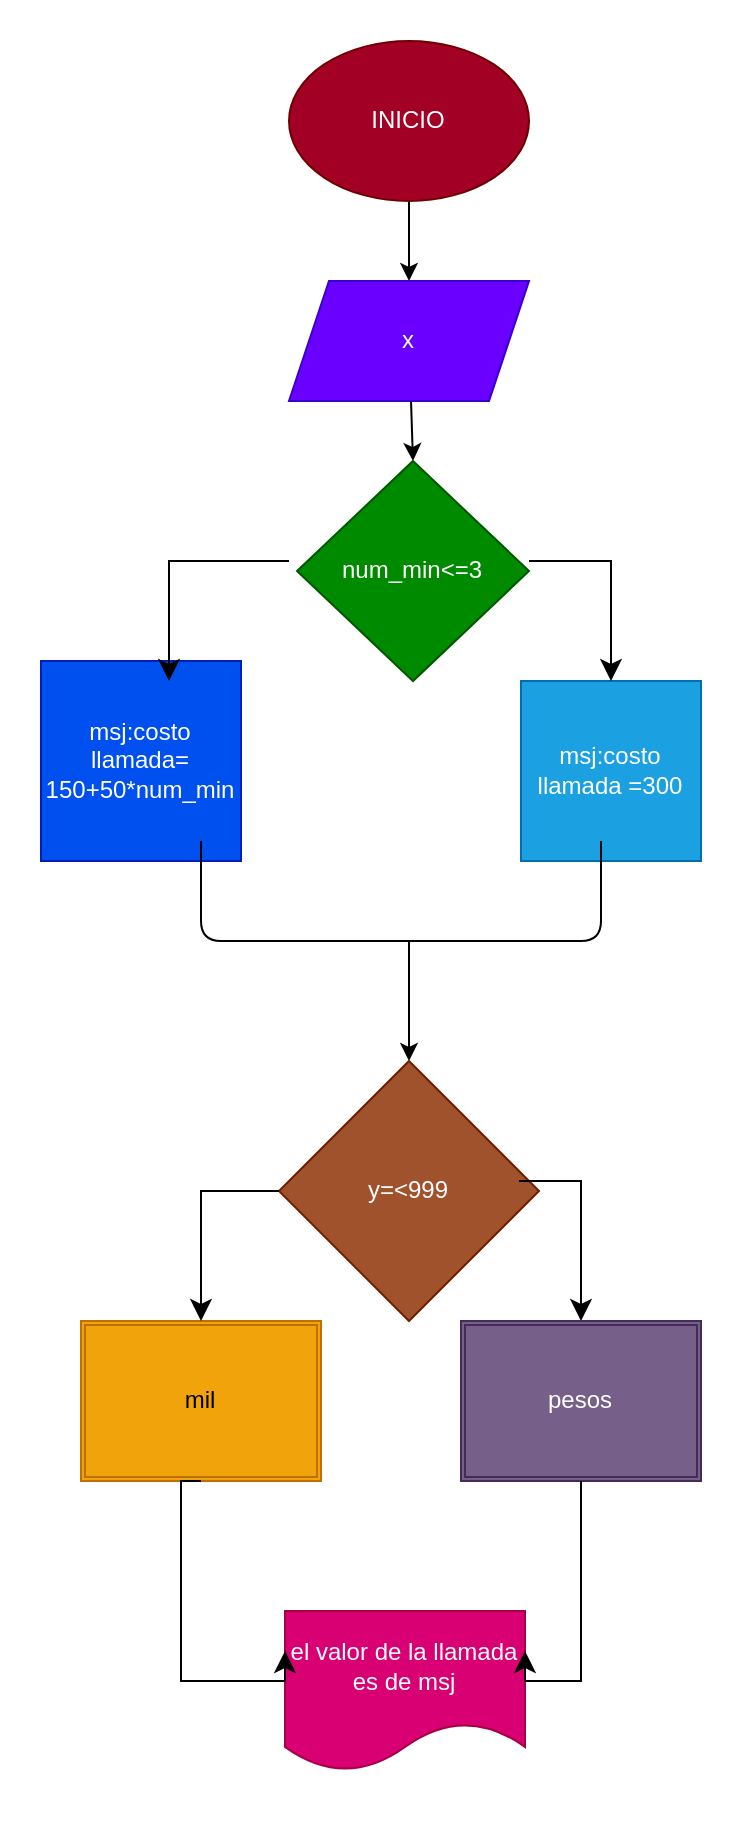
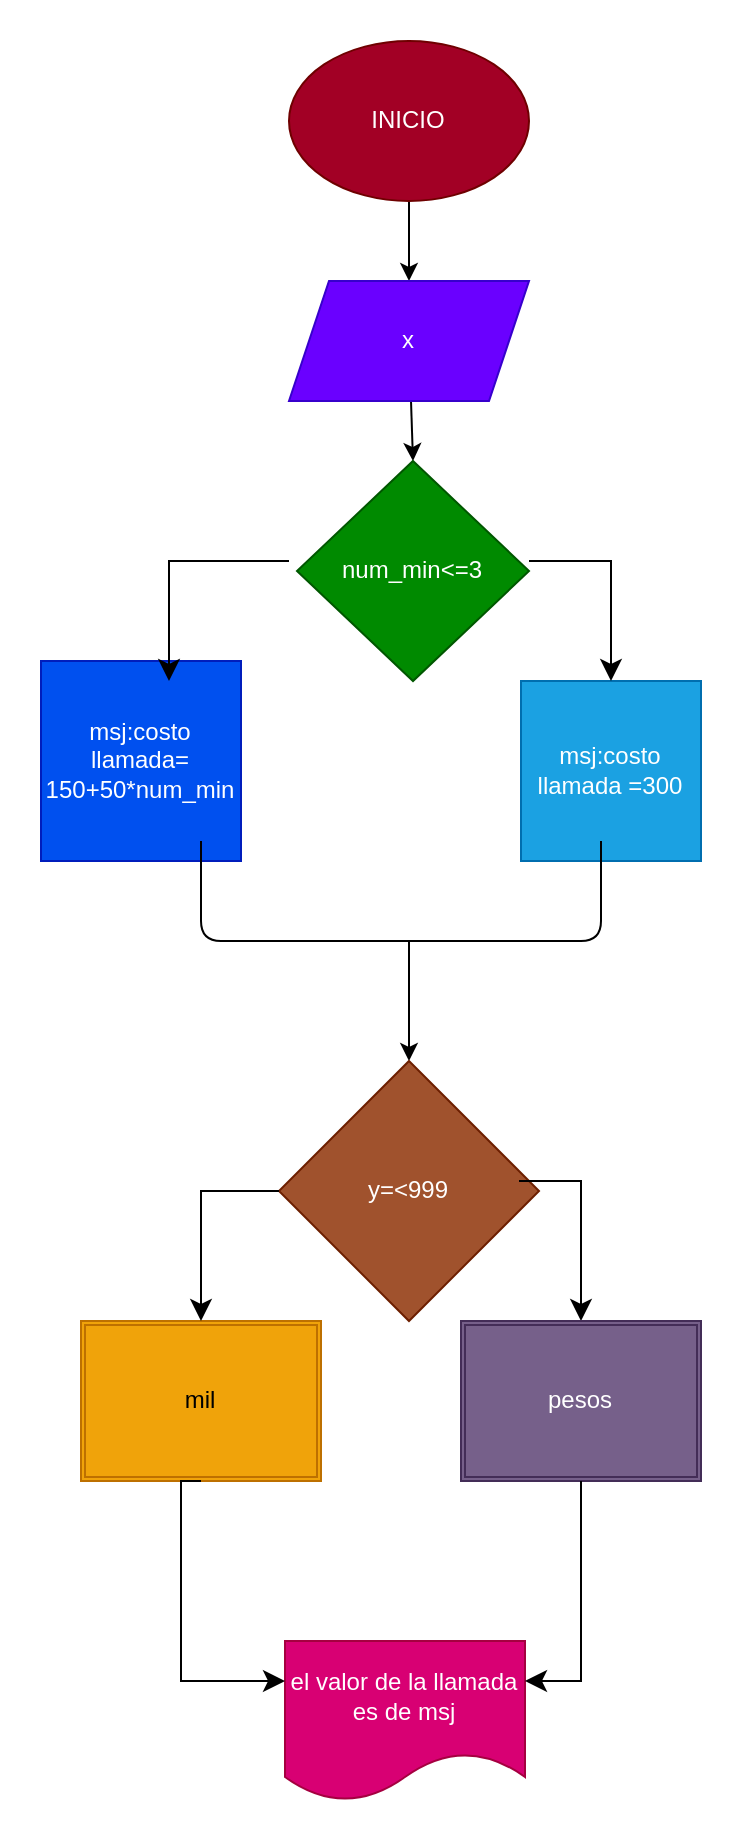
  <mxCell id="0" />
  <mxCell id="1" parent="0" />
  <mxCell id="2" style="edgeStyle=none;html=1;" parent="1" source="3" target="5" edge="1"><mxGeometry relative="1" as="geometry" /></mxCell>
  <mxCell id="3" value="INICIO" style="ellipse;whiteSpace=wrap;html=1;fillColor=#a20025;fontColor=#ffffff;strokeColor=#6F0000;" parent="1" vertex="1"><mxGeometry x="144" y="20" width="120" height="80" as="geometry" /></mxCell>
  <mxCell id="4" style="edgeStyle=none;html=1;entryX=0.5;entryY=0;entryDx=0;entryDy=0;" parent="1" source="5" target="6" edge="1"><mxGeometry relative="1" as="geometry" /></mxCell>
  <mxCell id="5" value="x" style="shape=parallelogram;perimeter=parallelogramPerimeter;whiteSpace=wrap;html=1;fixedSize=1;fillColor=#6a00ff;fontColor=#ffffff;strokeColor=#3700CC;" parent="1" vertex="1"><mxGeometry x="144" y="140" width="120" height="60" as="geometry" /></mxCell>
  <mxCell id="6" value="num_min&amp;lt;=3" style="rhombus;whiteSpace=wrap;html=1;fillColor=#008a00;fontColor=#ffffff;strokeColor=#005700;" parent="1" vertex="1"><mxGeometry x="148" y="230" width="116" height="110" as="geometry" /></mxCell>
  <mxCell id="7" value="msj:costo llamada=&lt;br&gt;150+50*num_min" style="whiteSpace=wrap;html=1;aspect=fixed;fillColor=#0050ef;fontColor=#ffffff;strokeColor=#001DBC;" parent="1" vertex="1"><mxGeometry x="20" y="330" width="100" height="100" as="geometry" /></mxCell>
  <mxCell id="8" value="msj:costo llamada =300" style="whiteSpace=wrap;html=1;aspect=fixed;fillColor=#1ba1e2;fontColor=#ffffff;strokeColor=#006EAF;" parent="1" vertex="1"><mxGeometry x="260" y="340" width="90" height="90" as="geometry" /></mxCell>
  <mxCell id="9" value="" style="edgeStyle=segmentEdgeStyle;endArrow=classic;html=1;curved=0;rounded=0;endSize=8;startSize=8;" parent="1" edge="1"><mxGeometry width="50" height="50" relative="1" as="geometry"><mxPoint x="144" y="280" as="sourcePoint" /><mxPoint x="84" y="340" as="targetPoint" /></mxGeometry></mxCell>
  <mxCell id="10" value="" style="edgeStyle=segmentEdgeStyle;endArrow=classic;html=1;curved=0;rounded=0;endSize=8;startSize=8;" parent="1" target="8" edge="1"><mxGeometry width="50" height="50" relative="1" as="geometry"><mxPoint x="264" y="280" as="sourcePoint" /><mxPoint x="310" y="330" as="targetPoint" /></mxGeometry></mxCell>
  <mxCell id="11" value="" style="endArrow=none;html=1;" parent="1" edge="1"><mxGeometry width="50" height="50" relative="1" as="geometry"><mxPoint x="210" y="470" as="sourcePoint" /><mxPoint x="100" y="420" as="targetPoint" /><Array as="points"><mxPoint x="100" y="470" /></Array></mxGeometry></mxCell>
  <mxCell id="12" value="" style="endArrow=none;html=1;" parent="1" edge="1"><mxGeometry width="50" height="50" relative="1" as="geometry"><mxPoint x="210" y="470" as="sourcePoint" /><mxPoint x="300" y="420" as="targetPoint" /><Array as="points"><mxPoint x="300" y="470" /></Array></mxGeometry></mxCell>
  <mxCell id="13" value="" style="endArrow=classic;html=1;" parent="1" edge="1"><mxGeometry width="50" height="50" relative="1" as="geometry"><mxPoint x="204" y="470" as="sourcePoint" /><mxPoint x="204" y="530" as="targetPoint" /></mxGeometry></mxCell>
  <mxCell id="14" value="y=&amp;lt;999" style="rhombus;whiteSpace=wrap;html=1;fillColor=#a0522d;fontColor=#ffffff;strokeColor=#6D1F00;" parent="1" vertex="1"><mxGeometry x="139" y="530" width="130" height="130" as="geometry" /></mxCell>
  <mxCell id="15" value="" style="edgeStyle=segmentEdgeStyle;endArrow=classic;html=1;curved=0;rounded=0;endSize=8;startSize=8;" parent="1" target="16" edge="1"><mxGeometry width="50" height="50" relative="1" as="geometry"><mxPoint x="259" y="590" as="sourcePoint" /><mxPoint x="334" y="670" as="targetPoint" /></mxGeometry></mxCell>
  <mxCell id="16" value="pesos" style="shape=ext;double=1;rounded=0;whiteSpace=wrap;html=1;fillColor=#76608a;fontColor=#ffffff;strokeColor=#432D57;" parent="1" vertex="1"><mxGeometry x="230" y="660" width="120" height="80" as="geometry" /></mxCell>
  <mxCell id="17" value="mil" style="shape=ext;double=1;rounded=0;whiteSpace=wrap;html=1;fillColor=#f0a30a;fontColor=#000000;strokeColor=#BD7000;" parent="1" vertex="1"><mxGeometry x="40" y="660" width="120" height="80" as="geometry" /></mxCell>
  <mxCell id="18" value="" style="edgeStyle=segmentEdgeStyle;endArrow=classic;html=1;curved=0;rounded=0;endSize=8;startSize=8;exitX=0;exitY=0.5;exitDx=0;exitDy=0;" parent="1" source="14" edge="1" target="17"><mxGeometry width="50" height="50" relative="1" as="geometry"><mxPoint x="144" y="580" as="sourcePoint" /><mxPoint x="94" y="650" as="targetPoint" /></mxGeometry></mxCell>
- <mxCell id="19" value="el valor de la llamada es de msj" style="shape=document;whiteSpace=wrap;html=1;boundedLbl=1;fillColor=#d80073;fontColor=#ffffff;strokeColor=#A50040;" parent="1" vertex="1"><mxGeometry x="142" y="805" width="120" height="80" as="geometry" /></mxCell>
+ <mxCell id="19" value="el valor de la llamada es de msj" style="shape=document;whiteSpace=wrap;html=1;boundedLbl=1;fillColor=#d80073;fontColor=#ffffff;strokeColor=#A50040;" parent="1" vertex="1"><mxGeometry x="142" y="820" width="120" height="80" as="geometry" /></mxCell>
  <mxCell id="20" value="" style="edgeStyle=segmentEdgeStyle;endArrow=classic;html=1;curved=0;rounded=0;endSize=8;startSize=8;exitX=0.5;exitY=1;exitDx=0;exitDy=0;entryX=0;entryY=0.25;entryDx=0;entryDy=0;" edge="1" parent="1" source="17" target="19"><mxGeometry width="50" height="50" relative="1" as="geometry"><mxPoint x="-30" y="840" as="sourcePoint" /><mxPoint x="90" y="840" as="targetPoint" /><Array as="points"><mxPoint x="90" y="740" /><mxPoint x="90" y="840" /></Array></mxGeometry></mxCell>
  <mxCell id="21" value="" style="edgeStyle=segmentEdgeStyle;endArrow=classic;html=1;curved=0;rounded=0;endSize=8;startSize=8;entryX=1;entryY=0.25;entryDx=0;entryDy=0;exitX=0.5;exitY=1;exitDx=0;exitDy=0;" edge="1" parent="1" source="16" target="19"><mxGeometry width="50" height="50" relative="1" as="geometry"><mxPoint x="350" y="750" as="sourcePoint" /><mxPoint x="360" y="870" as="targetPoint" /><Array as="points"><mxPoint x="290" y="840" /></Array></mxGeometry></mxCell>
